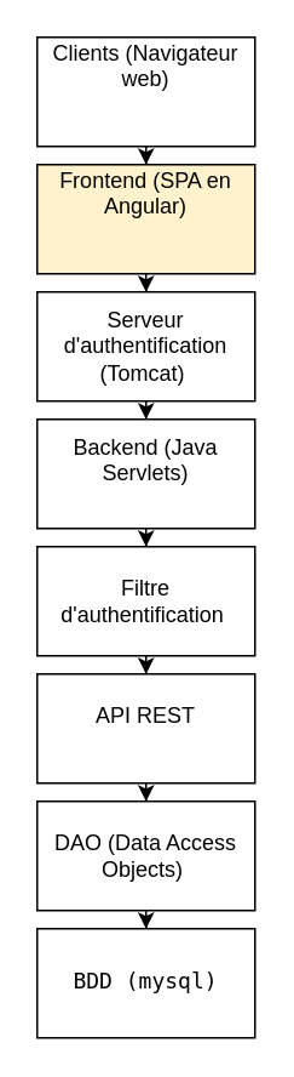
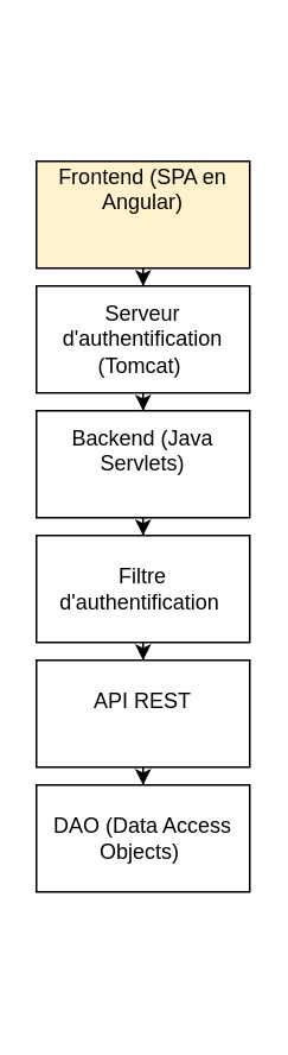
  <mxCell id="0" />
  <mxCell id="1" parent="0" />
- <mxCell id="2" style="edgeStyle=orthogonalEdgeStyle;rounded=0;orthogonalLoop=1;jettySize=auto;html=1;exitX=0.5;exitY=1;exitDx=0;exitDy=0;" edge="1" parent="1" source="3" target="5"><mxGeometry relative="1" as="geometry" /></mxCell>
- <mxCell id="3" value="&#10;Clients (Navigateur web)&#10;&#10;&#10;" style="whiteSpace=wrap;html=1;" vertex="1" parent="1"><mxGeometry x="20" y="20" width="120" height="60" as="geometry" /></mxCell>
  <mxCell id="4" value="" style="edgeStyle=orthogonalEdgeStyle;rounded=0;orthogonalLoop=1;jettySize=auto;html=1;" edge="1" parent="1" source="5" target="7"><mxGeometry relative="1" as="geometry" /></mxCell>
  <mxCell id="5" value="&#10;Frontend (SPA en Angular)&#10;&#10;&#10;" style="whiteSpace=wrap;html=1;fillColor=#fff2cc;" vertex="1" parent="1"><mxGeometry x="20" y="90" width="120" height="60" as="geometry" /></mxCell>
  <mxCell id="6" value="" style="edgeStyle=orthogonalEdgeStyle;rounded=0;orthogonalLoop=1;jettySize=auto;html=1;" edge="1" parent="1" source="7" target="9"><mxGeometry relative="1" as="geometry" /></mxCell>
  <mxCell id="7" value="Serveur d'authentification (Tomcat)&amp;nbsp;" style="whiteSpace=wrap;html=1;" vertex="1" parent="1"><mxGeometry x="20" y="160" width="120" height="60" as="geometry" /></mxCell>
  <mxCell id="8" value="" style="edgeStyle=orthogonalEdgeStyle;rounded=0;orthogonalLoop=1;jettySize=auto;html=1;" edge="1" parent="1" source="9" target="11"><mxGeometry relative="1" as="geometry" /></mxCell>
  <mxCell id="9" value="Backend (Java Servlets)&lt;div&gt;&lt;br/&gt;&lt;/div&gt;" style="whiteSpace=wrap;html=1;" vertex="1" parent="1"><mxGeometry x="20" y="230" width="120" height="60" as="geometry" /></mxCell>
  <mxCell id="10" value="" style="edgeStyle=orthogonalEdgeStyle;rounded=0;orthogonalLoop=1;jettySize=auto;html=1;" edge="1" parent="1" source="11" target="13"><mxGeometry relative="1" as="geometry" /></mxCell>
  <mxCell id="11" value="&lt;div&gt;Filtre d'authentification&amp;nbsp;&lt;br&gt;&lt;/div&gt;" style="whiteSpace=wrap;html=1;" vertex="1" parent="1"><mxGeometry x="20" y="300" width="120" height="60" as="geometry" /></mxCell>
  <mxCell id="12" value="" style="edgeStyle=orthogonalEdgeStyle;rounded=0;orthogonalLoop=1;jettySize=auto;html=1;" edge="1" parent="1" source="13" target="15"><mxGeometry relative="1" as="geometry" /></mxCell>
  <mxCell id="13" value="&lt;div&gt;API REST&lt;br/&gt;&lt;br&gt;&lt;/div&gt;" style="whiteSpace=wrap;html=1;" vertex="1" parent="1"><mxGeometry x="20" y="370" width="120" height="60" as="geometry" /></mxCell>
- <mxCell id="14" value="" style="edgeStyle=orthogonalEdgeStyle;rounded=0;orthogonalLoop=1;jettySize=auto;html=1;" edge="1" parent="1" source="15" target="16"><mxGeometry relative="1" as="geometry" /></mxCell>
  <mxCell id="15" value="&lt;div&gt;DAO (Data Access Objects)&amp;nbsp;&lt;br&gt;&lt;/div&gt;" style="whiteSpace=wrap;html=1;" vertex="1" parent="1"><mxGeometry x="20" y="440" width="120" height="60" as="geometry" /></mxCell>
- <mxCell id="16" value="&lt;div&gt;&lt;pre&gt;&lt;div class=&quot;dark bg-gray-950 rounded-md border-[0.5px] border-token-border-medium&quot;&gt;&lt;div dir=&quot;ltr&quot; class=&quot;overflow-y-auto p-4&quot;&gt;&lt;code class=&quot;!whitespace-pre hljs language-plaintext&quot;&gt;BDD (mysql)&lt;br&gt;&lt;/code&gt;&lt;/div&gt;&lt;/div&gt;&lt;/pre&gt;&lt;h3&gt;&lt;/h3&gt;&lt;/div&gt;" style="whiteSpace=wrap;html=1;" vertex="1" parent="1"><mxGeometry x="20" y="510" width="120" height="60" as="geometry" /></mxCell>
